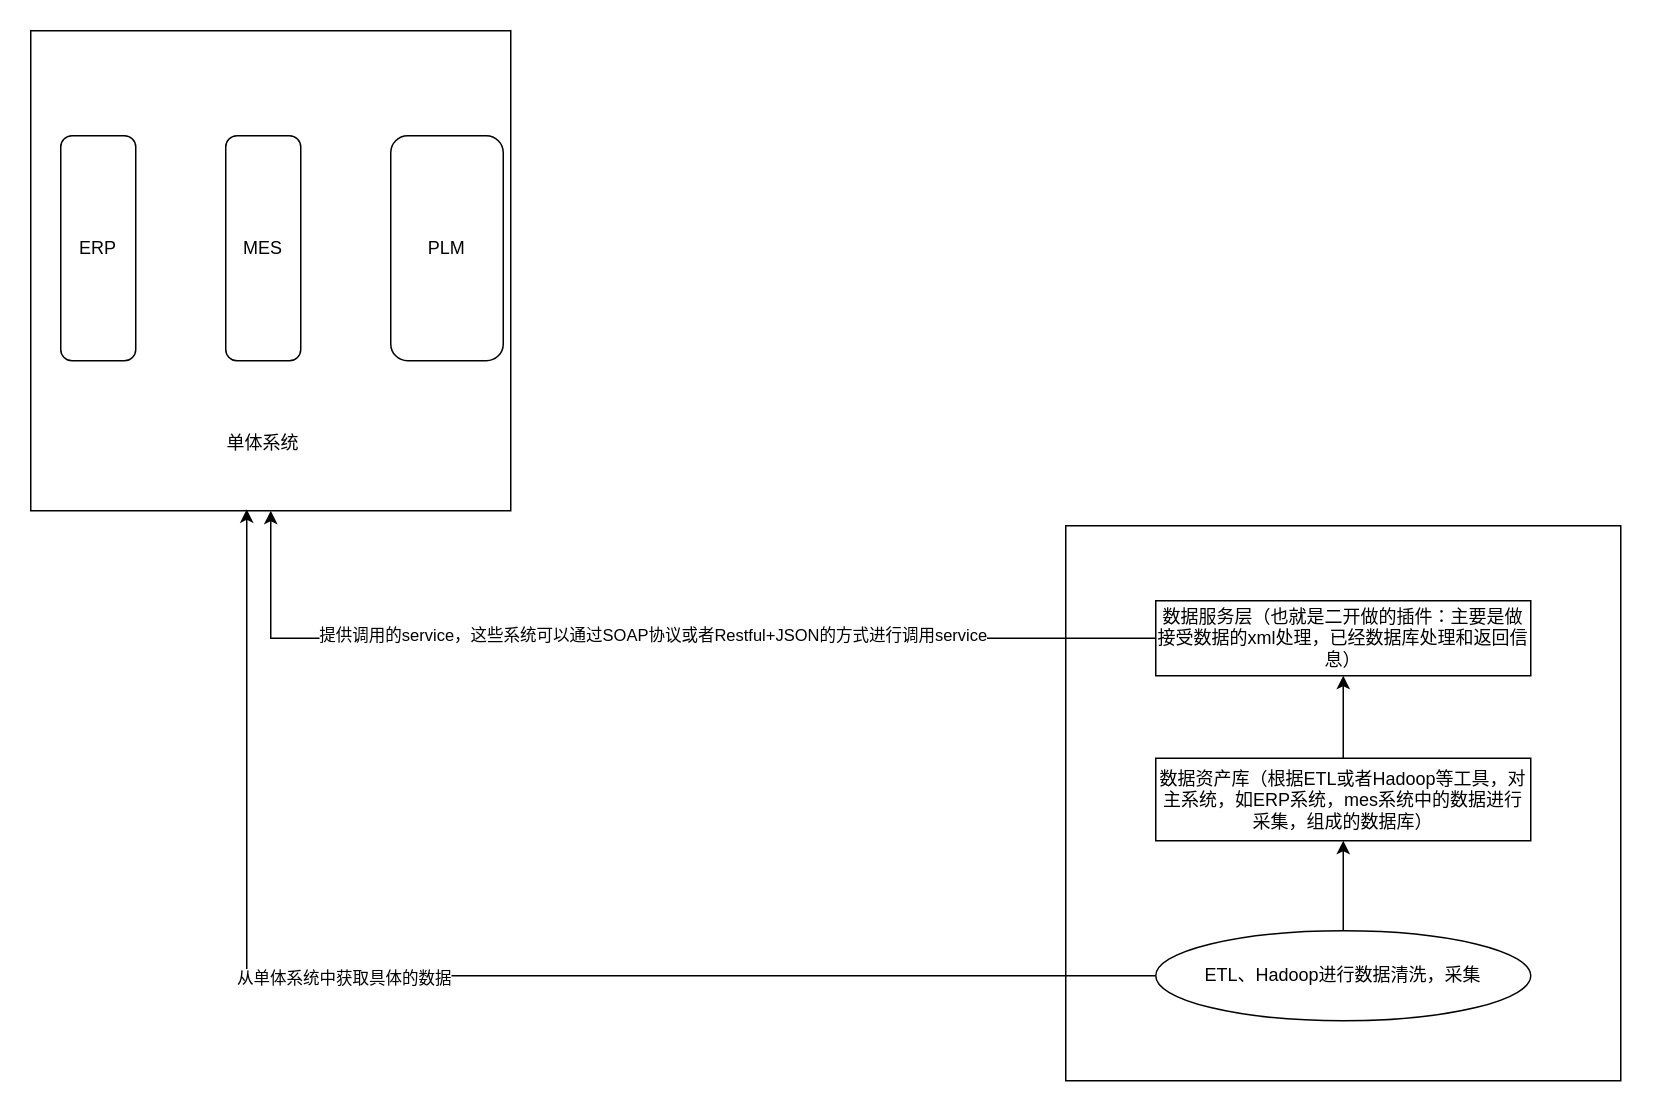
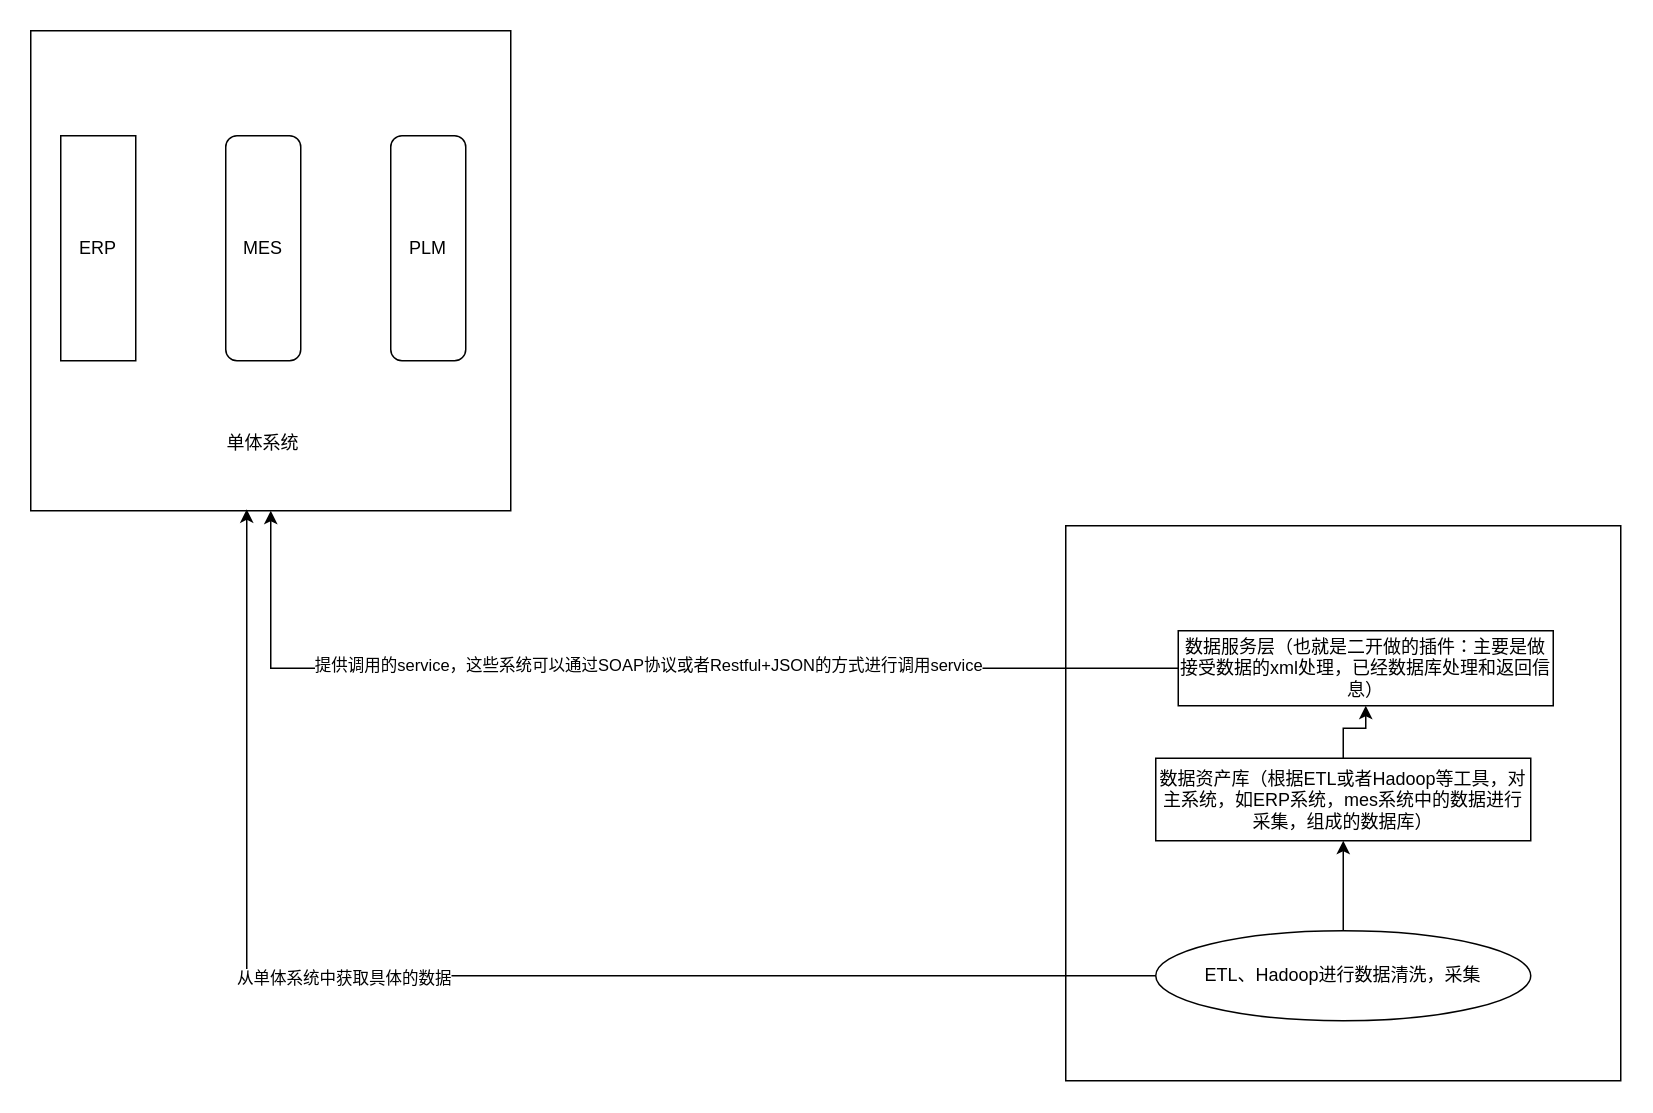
  <mxCell id="0" />
  <mxCell id="1" parent="0" />
  <mxCell id="2" value="" style="group" vertex="1" connectable="0" parent="1"><mxGeometry x="710" y="350" width="370" height="370" as="geometry" /></mxCell>
  <mxCell id="3" value="" style="whiteSpace=wrap;html=1;aspect=fixed;" vertex="1" parent="2"><mxGeometry width="370" height="370" as="geometry" /></mxCell>
- <mxCell id="4" value="数据服务层（也就是二开做的插件：主要是做接受数据的xml处理，已经数据库处理和返回信息）" style="rounded=0;whiteSpace=wrap;html=1;" vertex="1" parent="2"><mxGeometry x="60" y="50" width="250" height="50" as="geometry" /></mxCell>
+ <mxCell id="4" value="数据服务层（也就是二开做的插件：主要是做接受数据的xml处理，已经数据库处理和返回信息）" style="rounded=0;whiteSpace=wrap;html=1;" vertex="1" parent="2"><mxGeometry x="75" y="70" width="250" height="50" as="geometry" /></mxCell>
  <mxCell id="5" value="" style="edgeStyle=orthogonalEdgeStyle;rounded=0;orthogonalLoop=1;jettySize=auto;html=1;" edge="1" parent="2" source="6" target="4"><mxGeometry relative="1" as="geometry" /></mxCell>
  <mxCell id="6" value="数据资产库（根据ETL或者Hadoop等工具，对主系统，如ERP系统，mes系统中的数据进行采集，组成的数据库）" style="rounded=0;whiteSpace=wrap;html=1;" vertex="1" parent="2"><mxGeometry x="60" y="155" width="250" height="55" as="geometry" /></mxCell>
  <mxCell id="7" value="" style="edgeStyle=orthogonalEdgeStyle;rounded=0;orthogonalLoop=1;jettySize=auto;html=1;" edge="1" parent="2" source="8" target="6"><mxGeometry relative="1" as="geometry" /></mxCell>
  <mxCell id="8" value="ETL、Hadoop进行数据清洗，采集" style="ellipse;whiteSpace=wrap;html=1;" vertex="1" parent="2"><mxGeometry x="60" y="270" width="250" height="60" as="geometry" /></mxCell>
  <mxCell id="9" value="" style="group" vertex="1" connectable="0" parent="1"><mxGeometry x="20" y="20" width="320" height="320" as="geometry" /></mxCell>
  <mxCell id="10" value="" style="whiteSpace=wrap;html=1;aspect=fixed;" vertex="1" parent="9"><mxGeometry width="320" height="320" as="geometry" /></mxCell>
- <mxCell id="11" value="ERP" style="rounded=1;whiteSpace=wrap;html=1;" vertex="1" parent="9"><mxGeometry x="20" y="70" width="50" height="150" as="geometry" /></mxCell>
+ <mxCell id="11" value="ERP" style="whiteSpace=wrap;html=1;rounded=0;" vertex="1" parent="9"><mxGeometry x="20" y="70" width="50" height="150" as="geometry" /></mxCell>
  <mxCell id="12" value="MES" style="rounded=1;whiteSpace=wrap;html=1;" vertex="1" parent="9"><mxGeometry x="130" y="70" width="50" height="150" as="geometry" /></mxCell>
- <mxCell id="13" value="PLM" style="rounded=1;whiteSpace=wrap;html=1;" vertex="1" parent="9"><mxGeometry x="240" y="70" width="75" height="150" as="geometry" /></mxCell>
+ <mxCell id="13" value="PLM" style="rounded=1;whiteSpace=wrap;html=1;" vertex="1" parent="9"><mxGeometry x="240" y="70" width="50" height="150" as="geometry" /></mxCell>
  <mxCell id="14" value="单体系统" style="text;html=1;align=center;verticalAlign=middle;whiteSpace=wrap;rounded=0;" vertex="1" parent="9"><mxGeometry x="125" y="260" width="60" height="30" as="geometry" /></mxCell>
  <mxCell id="15" style="edgeStyle=orthogonalEdgeStyle;rounded=0;orthogonalLoop=1;jettySize=auto;html=1;" edge="1" parent="1" source="4" target="10"><mxGeometry relative="1" as="geometry"><mxPoint x="550" y="425" as="targetPoint" /></mxGeometry></mxCell>
  <mxCell id="16" value="提供调用的service，这些系统可以通过SOAP协议或者Restful+JSON的方式进行调用service" style="edgeLabel;html=1;align=center;verticalAlign=middle;resizable=0;points=[];" vertex="1" connectable="0" parent="15"><mxGeometry x="-0.004" y="-3" relative="1" as="geometry"><mxPoint as="offset" /></mxGeometry></mxCell>
  <mxCell id="17" style="edgeStyle=orthogonalEdgeStyle;rounded=0;orthogonalLoop=1;jettySize=auto;html=1;entryX=0.45;entryY=0.997;entryDx=0;entryDy=0;entryPerimeter=0;" edge="1" parent="1" source="8" target="10"><mxGeometry relative="1" as="geometry" /></mxCell>
  <mxCell id="18" value="从单体系统中获取具体的数据" style="edgeLabel;html=1;align=center;verticalAlign=middle;resizable=0;points=[];" vertex="1" connectable="0" parent="17"><mxGeometry x="0.182" y="1" relative="1" as="geometry"><mxPoint as="offset" /></mxGeometry></mxCell>
